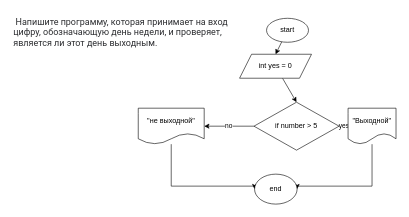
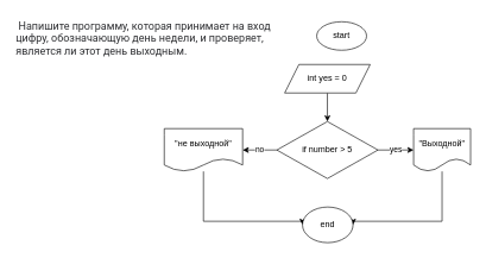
  <mxCell id="0" />
  <mxCell id="1" parent="0" />
  <mxCell id="2" value="&lt;span style=&quot;color: rgb(44, 45, 48); font-family: roboto, &amp;quot;san francisco&amp;quot;, &amp;quot;helvetica neue&amp;quot;, helvetica, arial; font-size: 15px; font-style: normal; font-weight: 400; letter-spacing: normal; text-indent: 0px; text-transform: none; word-spacing: 0px; background-color: rgb(255, 255, 255); display: inline; float: none;&quot;&gt;&lt;span&gt;&amp;nbsp;&lt;/span&gt;Напишите программу, которая принимает на вход цифру, обозначающую день недели, и проверяет, является ли этот день выходным.&lt;/span&gt;" style="text;whiteSpace=wrap;html=1;" vertex="1" parent="1"><mxGeometry x="20" y="20" width="390" height="80" as="geometry" /></mxCell>
- <mxCell id="3" style="edgeStyle=none;html=1;entryX=0.5;entryY=0;entryDx=0;entryDy=0;" edge="1" parent="1" source="4" target="6"><mxGeometry relative="1" as="geometry" /></mxCell>
  <mxCell id="4" value="start" style="ellipse;whiteSpace=wrap;html=1;" vertex="1" parent="1"><mxGeometry x="444" y="30" width="70" height="40" as="geometry" /></mxCell>
  <mxCell id="5" style="edgeStyle=none;html=1;entryX=0.5;entryY=0;entryDx=0;entryDy=0;" edge="1" parent="1" source="6" target="9"><mxGeometry relative="1" as="geometry"><mxPoint x="459" y="160" as="targetPoint" /></mxGeometry></mxCell>
  <mxCell id="6" value="int yes = 0" style="shape=parallelogram;perimeter=parallelogramPerimeter;whiteSpace=wrap;html=1;fixedSize=1;" vertex="1" parent="1"><mxGeometry x="399" y="90" width="120" height="40" as="geometry" /></mxCell>
  <mxCell id="7" value="yes" style="edgeStyle=none;html=1;entryX=0;entryY=0.5;entryDx=0;entryDy=0;" edge="1" parent="1" source="9" target="11"><mxGeometry relative="1" as="geometry" /></mxCell>
  <mxCell id="8" value="no" style="edgeStyle=none;html=1;entryX=1;entryY=0.5;entryDx=0;entryDy=0;" edge="1" parent="1" source="9" target="13"><mxGeometry relative="1" as="geometry" /></mxCell>
- <mxCell id="9" value="if number &amp;gt; 5" style="rhombus;whiteSpace=wrap;html=1;rounded=0;" vertex="1" parent="1"><mxGeometry x="423" y="170" width="142" height="80" as="geometry" /></mxCell>
+ <mxCell id="9" value="if number &amp;gt; 5" style="rhombus;whiteSpace=wrap;html=1;rounded=0;" vertex="1" parent="1"><mxGeometry x="388" y="170" width="142" height="80" as="geometry" /></mxCell>
  <mxCell id="10" style="edgeStyle=orthogonalEdgeStyle;rounded=0;html=1;entryX=1;entryY=0.5;entryDx=0;entryDy=0;" edge="1" parent="1" source="11" target="14"><mxGeometry relative="1" as="geometry"><Array as="points"><mxPoint x="620" y="310" /></Array></mxGeometry></mxCell>
  <mxCell id="11" value="&quot;Выходной&quot;" style="shape=document;whiteSpace=wrap;html=1;boundedLbl=1;" vertex="1" parent="1"><mxGeometry x="580" y="180" width="80" height="60" as="geometry" /></mxCell>
  <mxCell id="12" style="edgeStyle=orthogonalEdgeStyle;rounded=0;html=1;entryX=0;entryY=0.5;entryDx=0;entryDy=0;" edge="1" parent="1" source="13" target="14"><mxGeometry relative="1" as="geometry"><Array as="points"><mxPoint x="285" y="310" /></Array></mxGeometry></mxCell>
  <mxCell id="13" value="&quot;не выходной&quot;" style="shape=document;whiteSpace=wrap;html=1;boundedLbl=1;" vertex="1" parent="1"><mxGeometry x="230" y="180" width="110" height="60" as="geometry" /></mxCell>
  <mxCell id="14" value="end" style="ellipse;whiteSpace=wrap;html=1;" vertex="1" parent="1"><mxGeometry x="424" y="290" width="71" height="50" as="geometry" /></mxCell>
